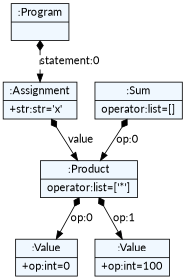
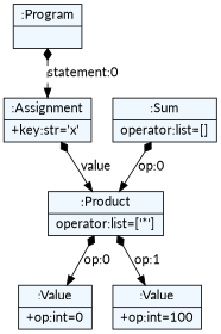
  digraph {
    fontname=Lato
    fontsize=8
    nodesep=0.3
    node [fillcolor=aliceblue fontname=Lato shape=record style=filled]
    edge [arrowtail=diamond dir=both fontname=Lato style=solid]
    n1 [label="{:Program|}"]
-   n2 [label="{:Assignment|+str:str='x'\l}"]
+   n2 [label="{:Assignment|+key:str='x'\l}"]
    n3 [label="{:Product|operator:list=['*']\l}"]
    n4 [label="{:Sum|operator:list=[]\l}"]
    n5 [label="{:Value|+op:int=0\l}"]
    n6 [label="{:Value|+op:int=100\l}"]
    n1 -> n2 [label="statement:0" style=dashed]
    n2 -> n3 [label=value]
    n3 -> n5 [label="op:0"]
    n3 -> n6 [label="op:1"]
    n4 -> n3 [label="op:0"]
  }
